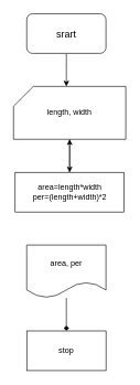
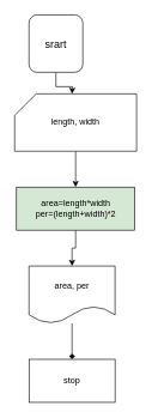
  <mxCell id="0" />
  <mxCell id="1" parent="0" />
  <mxCell id="2" style="edgeStyle=orthogonalEdgeStyle;rounded=0;orthogonalLoop=1;jettySize=auto;html=1;" edge="1" parent="1" source="3"><mxGeometry relative="1" as="geometry"><mxPoint x="100" y="130" as="targetPoint" /></mxGeometry></mxCell>
- <mxCell id="3" value="&lt;font style=&quot;font-size: 15px;&quot;&gt;srart&lt;/font&gt;" style="rounded=1;whiteSpace=wrap;html=1;" vertex="1" parent="1"><mxGeometry x="40" y="20" width="120" height="60" as="geometry" /></mxCell>
+ <mxCell id="3" value="&lt;font style=&quot;font-size: 15px;&quot;&gt;srart&lt;/font&gt;" style="rounded=1;whiteSpace=wrap;html=1;" vertex="1" parent="1"><mxGeometry x="40" y="20" width="75" height="80" as="geometry" /></mxCell>
  <mxCell id="4" style="edgeStyle=orthogonalEdgeStyle;rounded=0;orthogonalLoop=1;jettySize=auto;html=1;" edge="1" parent="1" source="5"><mxGeometry relative="1" as="geometry"><mxPoint x="105" y="260" as="targetPoint" /></mxGeometry></mxCell>
  <mxCell id="5" value="length, width" style="shape=card;whiteSpace=wrap;html=1;" vertex="1" parent="1"><mxGeometry x="20" y="130" width="170" height="80" as="geometry" /></mxCell>
- <mxCell id="6" value="" style="edgeStyle=orthogonalEdgeStyle;rounded=0;orthogonalLoop=1;jettySize=auto;html=1;" edge="1" parent="1" source="7" target="5"><mxGeometry relative="1" as="geometry" /></mxCell>
- <mxCell id="7" value="area=length*width&lt;br&gt;per=(length+width)*2" style="rounded=0;whiteSpace=wrap;html=1;" vertex="1" parent="1"><mxGeometry x="22.5" y="260" width="165" height="60" as="geometry" /></mxCell>
+ <mxCell id="6" value="" style="edgeStyle=orthogonalEdgeStyle;rounded=0;orthogonalLoop=1;jettySize=auto;html=1;" edge="1" parent="1" source="7" target="9"><mxGeometry relative="1" as="geometry" /></mxCell>
+ <mxCell id="7" value="area=length*width&lt;br&gt;per=(length+width)*2" style="rounded=0;whiteSpace=wrap;html=1;fillColor=#d5e8d4;" vertex="1" parent="1"><mxGeometry x="22.5" y="260" width="165" height="60" as="geometry" /></mxCell>
  <mxCell id="8" style="edgeStyle=orthogonalEdgeStyle;rounded=0;orthogonalLoop=1;jettySize=auto;html=1;endArrow=diamond;" edge="1" parent="1" source="9" target="10"><mxGeometry relative="1" as="geometry"><mxPoint x="100" y="490" as="targetPoint" /></mxGeometry></mxCell>
  <mxCell id="9" value="area, per" style="shape=document;whiteSpace=wrap;html=1;boundedLbl=1;" vertex="1" parent="1"><mxGeometry x="40" y="370" width="120" height="80" as="geometry" /></mxCell>
  <mxCell id="10" value="stop" style="whiteSpace=wrap;html=1;rounded=0;" vertex="1" parent="1"><mxGeometry x="40" y="500" width="120" height="60" as="geometry" /></mxCell>
